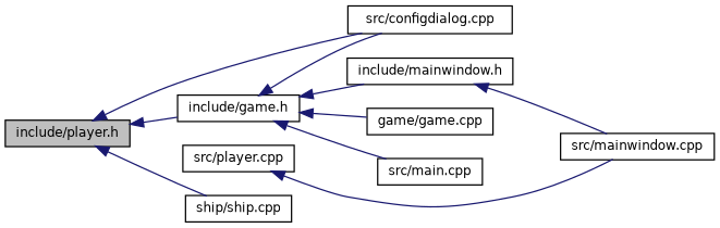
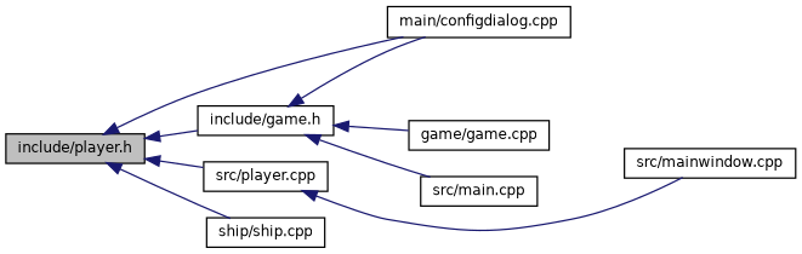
  digraph {
    rankdir=LR
    node [color=black fillcolor=white fontname=Helvetica fontsize=10 shape=record style=filled]
    edge [color=midnightblue dir=back fontname=Helvetica fontsize=10 labelfontname=Helvetica labelfontsize=10 style=solid]
    n1 [fillcolor=grey75 fontcolor=black height=0.2 label="include/player.h" width=0.4]
    n2 [height=0.2 label="include/game.h" width=0.4]
-   n3 [height=0.2 label="src/configdialog.cpp" width=0.4]
+   n3 [height=0.2 label="main/configdialog.cpp" width=0.4]
    n4 [height=0.2 label="src/player.cpp" width=0.4]
    n5 [height=0.2 label="ship/ship.cpp" width=0.4]
-   n6 [height=0.2 label="include/mainwindow.h" width=0.4]
    n7 [height=0.2 label="game/game.cpp" width=0.4]
    n8 [height=0.2 label="src/main.cpp" width=0.4]
    n9 [height=0.2 label="src/mainwindow.cpp" width=0.4]
    n1 -> n2
    n1 -> n3
+   n1 -> n4
    n1 -> n5
    n2 -> n3
-   n2 -> n6
    n2 -> n7
    n2 -> n8
    n4 -> n9
-   n6 -> n9
  }
